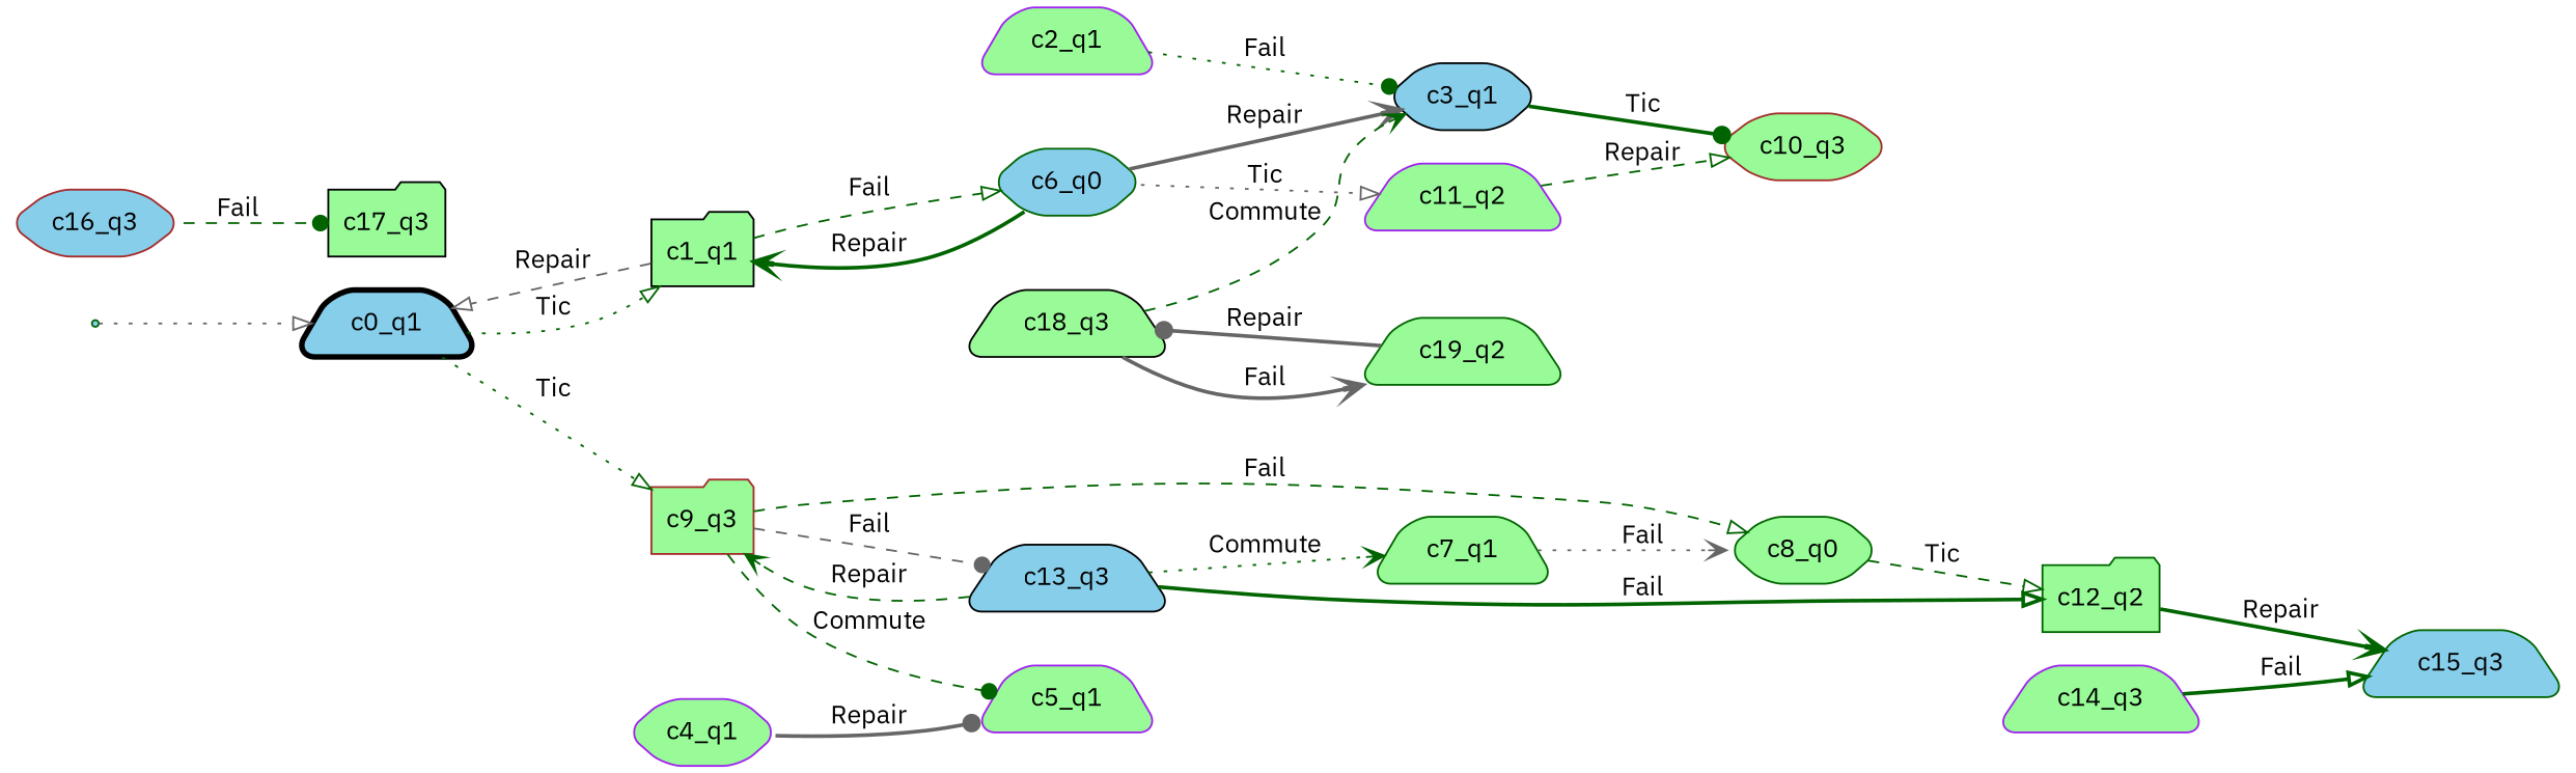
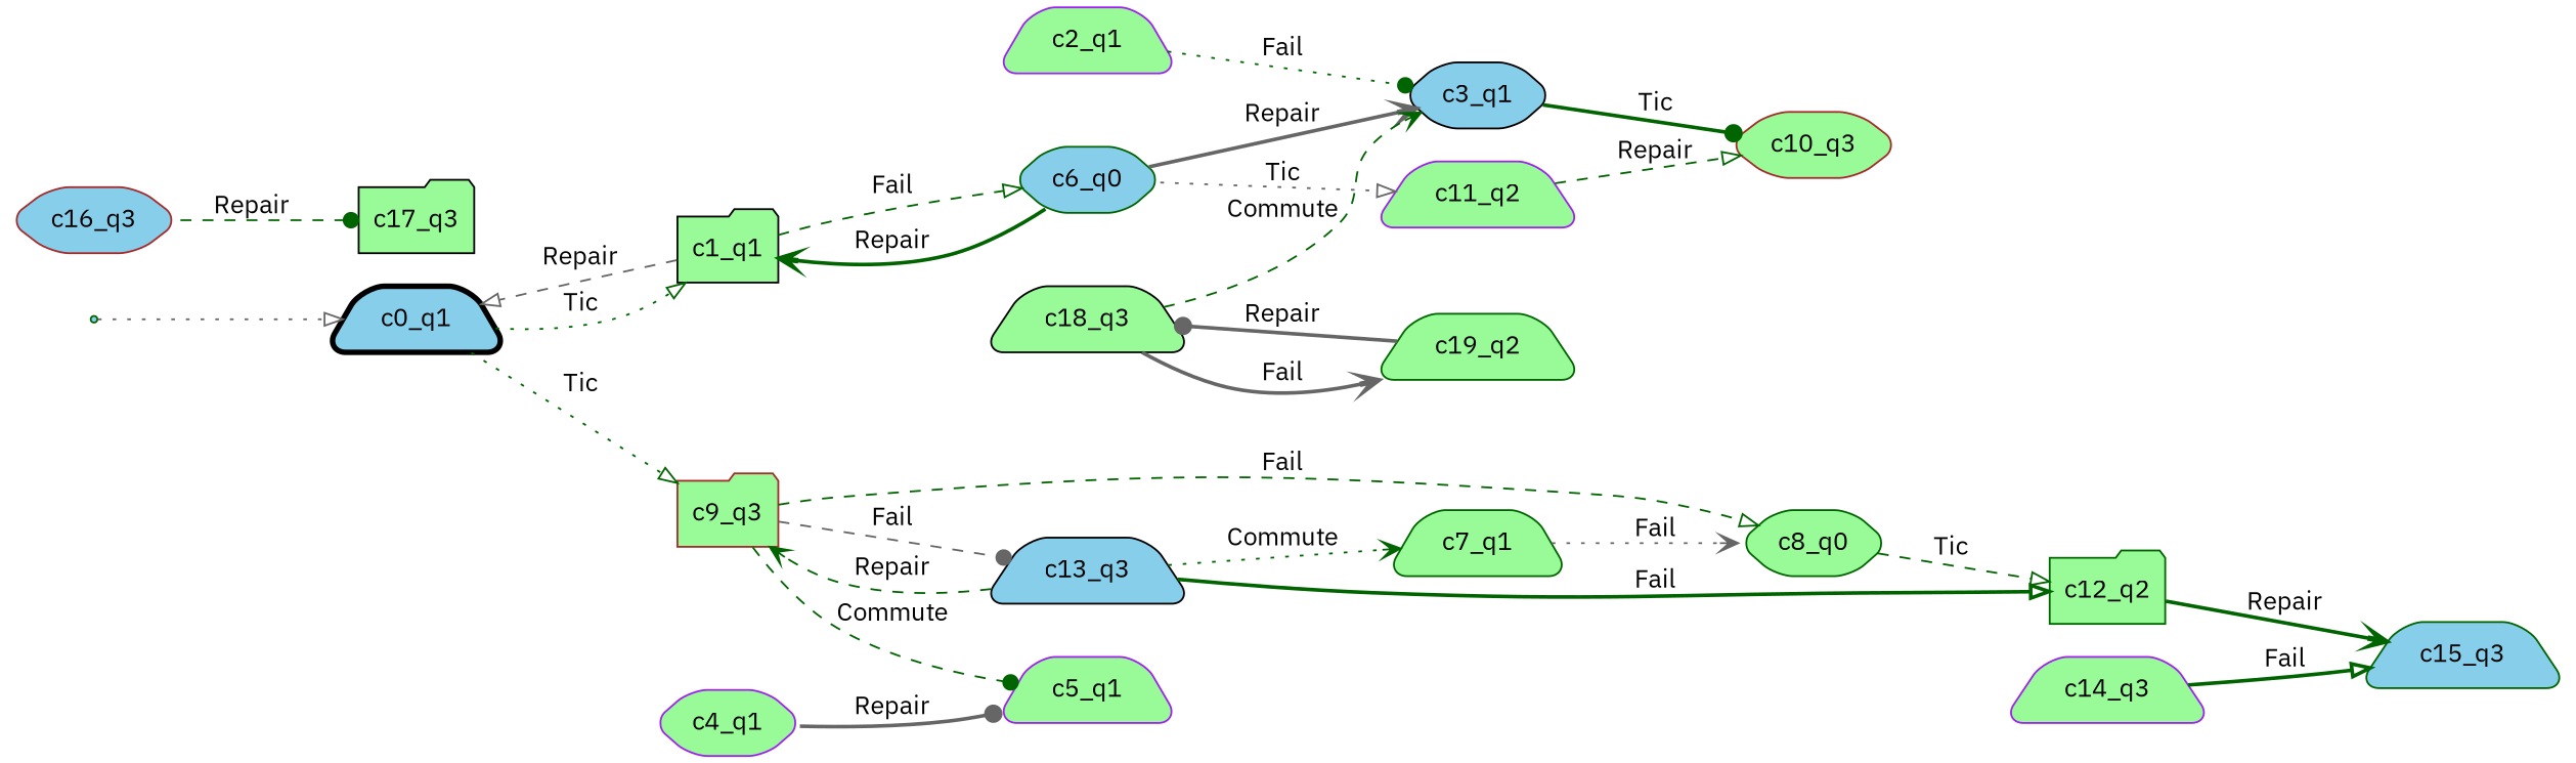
  digraph {
    fontname="IBM Plex Sans"
    rankdir=LR
    node [color=darkgreen fillcolor=palegreen fontname="IBM Plex Sans" shape=trapezium style="rounded, filled,filled"]
    edge [arrowhead=onormal color=darkgreen fontname="IBM Plex Sans" style=dashed]
    __invisible__ [fillcolor=skyblue shape=point style=filled]
    n2 [color=black fillcolor=skyblue label=c0_q1 penwidth=3]
    n3 [color=black label=c1_q1 shape=folder]
    n4 [color=brown label=c9_q3 shape=folder]
    n5 [fillcolor=skyblue label=c6_q0 shape=hexagon]
    n6 [color=black fillcolor=skyblue label=c13_q3]
    n7 [color=purple label=c5_q1]
    n8 [label=c8_q0 shape=hexagon]
    n9 [color=black fillcolor=skyblue label=c3_q1 shape=hexagon]
    n10 [color=purple label=c11_q2]
    n11 [color=brown label=c10_q3 shape=hexagon]
    n12 [label=c7_q1]
    n13 [label=c12_q2 shape=folder]
    n14 [fillcolor=skyblue label=c15_q3]
    n15 [color=purple label=c2_q1]
    n16 [color=purple label=c4_q1 shape=hexagon]
    n17 [color=purple label=c14_q3]
    n18 [color=brown fillcolor=skyblue label=c16_q3 shape=hexagon]
    n19 [color=black label=c17_q3 shape=folder]
    n20 [color=black label=c18_q3]
    n21 [label=c19_q2]
    __invisible__ -> n2 [color=gray40 style=dotted]
    n2 -> n3 [label=Tic style=dotted]
    n2 -> n4 [label=Tic style=dotted]
    n3 -> n2 [color=gray40 label=Repair]
    n3 -> n5 [label=Fail]
    n4 -> n6 [arrowhead=dot color=gray40 label=Fail]
    n4 -> n7 [arrowhead=dot label=Commute]
    n4 -> n8 [label=Fail]
    n5 -> n3 [arrowhead=vee label=Repair style=bold]
    n5 -> n9 [arrowhead=vee color=gray40 label=Repair style=bold]
    n5 -> n10 [color=gray40 label=Tic style=dotted]
    n6 -> n4 [arrowhead=vee label=Repair]
    n6 -> n12 [arrowhead=vee label=Commute style=dotted]
    n6 -> n13 [label=Fail style=bold]
    n8 -> n13 [label=Tic]
    n9 -> n11 [arrowhead=dot label=Tic style=bold]
    n10 -> n11 [label=Repair]
    n12 -> n8 [arrowhead=vee color=gray40 label=Fail style=dotted]
    n13 -> n14 [arrowhead=vee label=Repair style=bold]
    n15 -> n9 [arrowhead=dot label=Fail style=dotted]
    n16 -> n7 [arrowhead=dot color=gray40 label=Repair style=bold]
    n17 -> n14 [label=Fail style=bold]
-   n18 -> n19 [arrowhead=dot label=Fail]
+   n18 -> n19 [arrowhead=dot label=Repair]
    n20 -> n9 [arrowhead=vee label=Commute]
    n20 -> n21 [arrowhead=vee color=gray40 label=Fail style=bold]
    n21 -> n20 [arrowhead=dot color=gray40 label=Repair style=bold]
  }
